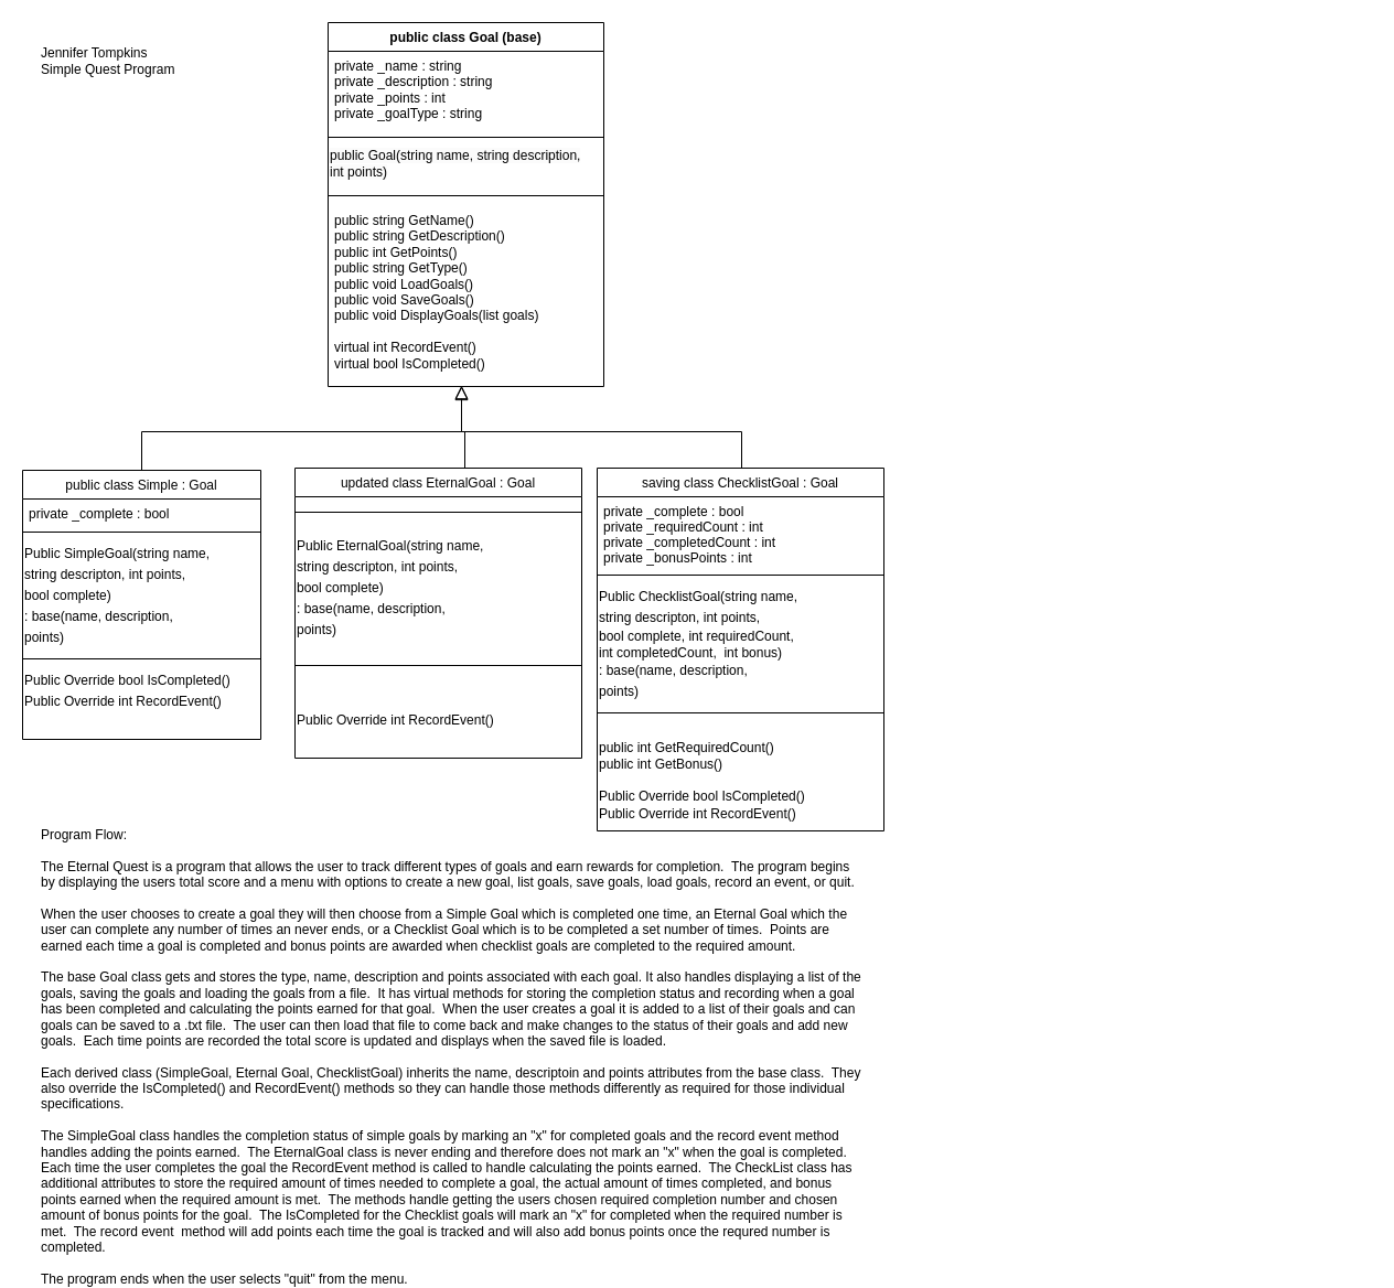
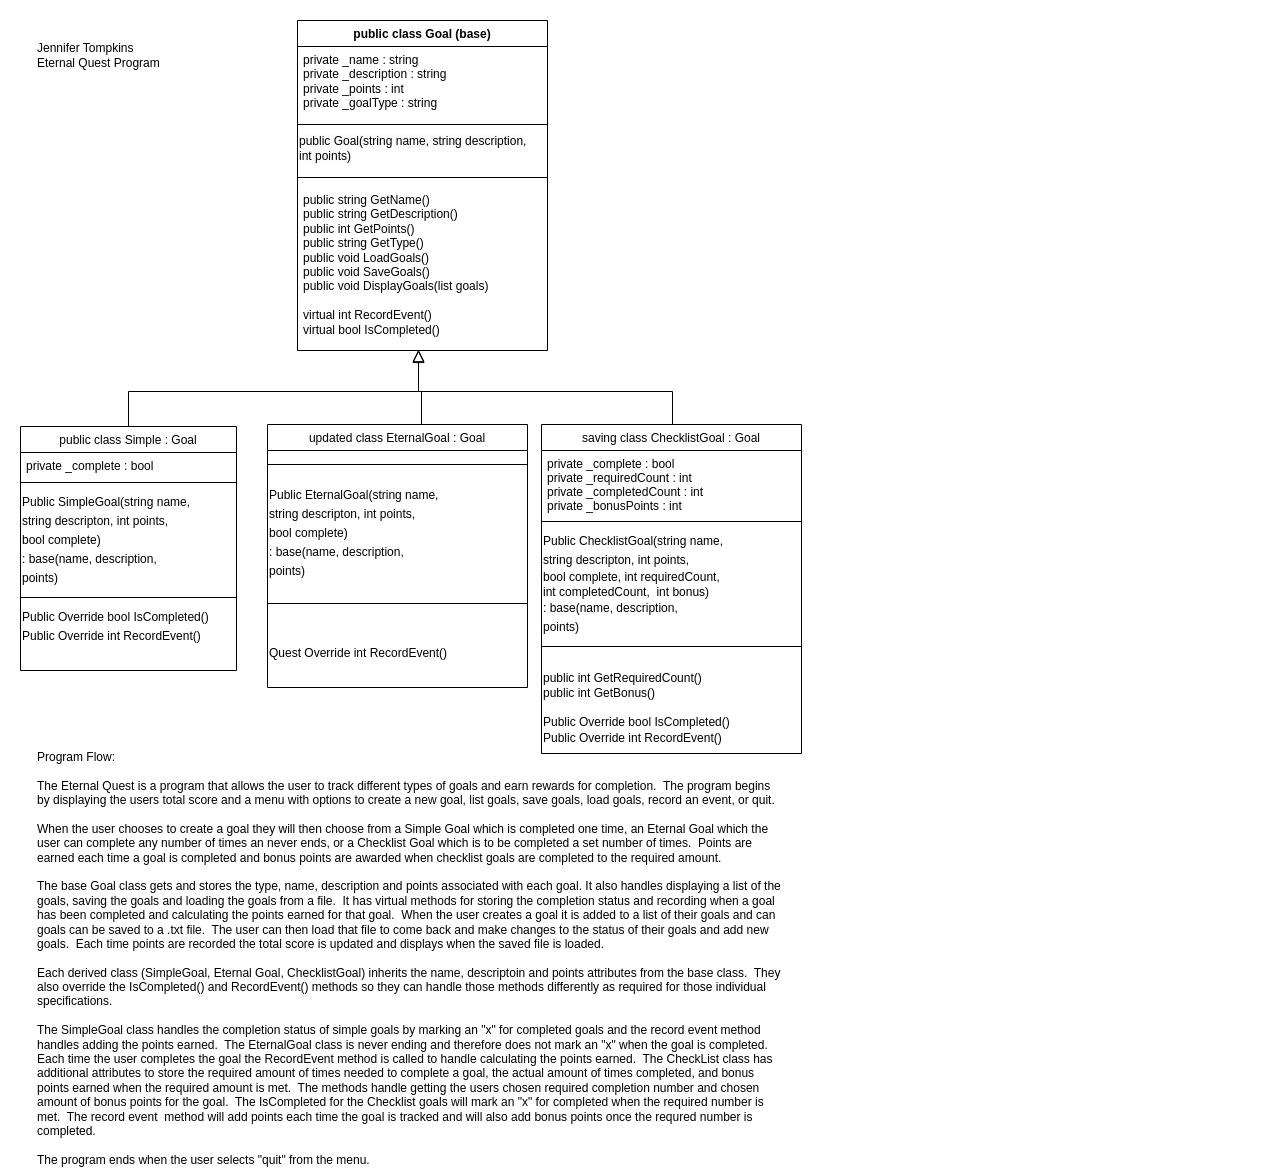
  <mxCell id="0" />
  <mxCell id="1" parent="0" />
  <mxCell id="2" value="public class Simple : Goal" style="swimlane;fontStyle=0;align=center;verticalAlign=top;childLayout=stackLayout;horizontal=1;startSize=26;horizontalStack=0;resizeParent=1;resizeLast=0;collapsible=1;marginBottom=0;rounded=0;shadow=0;strokeWidth=1;" parent="1" vertex="1"><mxGeometry x="20" y="426" width="216" height="244" as="geometry"><mxRectangle x="130" y="380" width="160" height="26" as="alternateBounds" /></mxGeometry></mxCell>
  <mxCell id="3" value="private _complete : bool" style="text;align=left;verticalAlign=top;spacingLeft=4;spacingRight=4;overflow=hidden;rotatable=0;points=[[0,0.5],[1,0.5]];portConstraint=eastwest;" parent="2" vertex="1"><mxGeometry y="26" width="216" height="26" as="geometry" /></mxCell>
  <mxCell id="4" value="" style="line;html=1;strokeWidth=1;align=left;verticalAlign=middle;spacingTop=-1;spacingLeft=3;spacingRight=3;rotatable=0;labelPosition=right;points=[];portConstraint=eastwest;" parent="2" vertex="1"><mxGeometry y="52" width="216" height="8" as="geometry" /></mxCell>
  <mxCell id="5" value="&lt;table style=&quot;border-collapse:&lt;br/&gt; collapse;width:174pt&quot; width=&quot;233&quot; cellspacing=&quot;0&quot; cellpadding=&quot;0&quot; border=&quot;0&quot;&gt; &lt;colgroup&gt;&lt;col style=&quot;mso-width-source:userset;mso-width-alt:7936;width:174pt&quot; width=&quot;233&quot;&gt;&lt;/colgroup&gt; &lt;tbody&gt;&lt;tr style=&quot;height:14.25pt&quot; height=&quot;19&quot;&gt;  &lt;td style=&quot;height:14.25pt;width:174pt&quot; width=&quot;233&quot; class=&quot;xl63&quot; height=&quot;19&quot;&gt;Public SimpleGoal(string name,&amp;nbsp;&lt;/td&gt; &lt;/tr&gt; &lt;tr style=&quot;height:14.25pt&quot; height=&quot;19&quot;&gt;  &lt;td style=&quot;height:14.25pt&quot; height=&quot;19&quot;&gt;string descripton, int points,&lt;/td&gt; &lt;/tr&gt; &lt;tr style=&quot;height:14.25pt&quot; height=&quot;19&quot;&gt;  &lt;td style=&quot;height:14.25pt&quot; height=&quot;19&quot;&gt;bool complete)&lt;/td&gt; &lt;/tr&gt; &lt;tr style=&quot;height:14.25pt&quot; height=&quot;19&quot;&gt;  &lt;td style=&quot;height:14.25pt&quot; height=&quot;19&quot;&gt;: base(name, description,&lt;/td&gt; &lt;/tr&gt; &lt;tr style=&quot;height:14.25pt&quot; height=&quot;19&quot;&gt;  &lt;td style=&quot;height:14.25pt&quot; height=&quot;19&quot;&gt;points)&lt;/td&gt; &lt;/tr&gt;&lt;/tbody&gt;&lt;/table&gt;" style="text;html=1;align=left;verticalAlign=middle;resizable=0;points=[];autosize=1;strokeColor=none;fillColor=none;" vertex="1" parent="2"><mxGeometry y="60" width="216" height="107" as="geometry" /></mxCell>
  <mxCell id="6" value="" style="line;strokeWidth=1;fillColor=none;align=left;verticalAlign=middle;spacingTop=-1;spacingLeft=3;spacingRight=3;rotatable=0;labelPosition=right;points=[];portConstraint=eastwest;strokeColor=inherit;" vertex="1" parent="2"><mxGeometry y="167" width="216" height="8" as="geometry" /></mxCell>
  <mxCell id="7" value="&lt;table style=&quot;border-collapse: collapse; width: 174pt;&quot; width=&quot;233&quot; cellspacing=&quot;0&quot; cellpadding=&quot;0&quot; border=&quot;0&quot;&gt; &lt;colgroup&gt;&lt;col style=&quot;mso-width-source:userset;mso-width-alt:7936;width:174pt&quot; width=&quot;233&quot;&gt;&lt;/colgroup&gt; &lt;tbody&gt;&lt;tr style=&quot;height:14.25pt&quot; height=&quot;19&quot;&gt;  &lt;td style=&quot;height:14.25pt;width:174pt&quot; width=&quot;233&quot; class=&quot;xl65&quot; height=&quot;19&quot;&gt;Public Override bool IsCompleted()&lt;/td&gt; &lt;/tr&gt; &lt;tr style=&quot;height:14.25pt&quot; height=&quot;19&quot;&gt;  &lt;td style=&quot;height:14.25pt&quot; class=&quot;xl65&quot; height=&quot;19&quot;&gt;Public Override int RecordEvent()&lt;/td&gt; &lt;/tr&gt; &lt;tr style=&quot;height:14.25pt&quot; height=&quot;19&quot;&gt;  &lt;td style=&quot;height:14.25pt&quot; height=&quot;19&quot;&gt;&lt;/td&gt;&lt;/tr&gt;&lt;/tbody&gt;&lt;/table&gt;" style="text;html=1;align=left;verticalAlign=middle;resizable=0;points=[];autosize=1;strokeColor=none;fillColor=none;" vertex="1" parent="2"><mxGeometry y="175" width="216" height="69" as="geometry" /></mxCell>
  <mxCell id="8" value="" style="endArrow=block;endSize=10;endFill=0;shadow=0;strokeWidth=1;rounded=0;edgeStyle=elbowEdgeStyle;elbow=vertical;" parent="1" source="2" edge="1"><mxGeometry width="160" relative="1" as="geometry"><mxPoint x="196" y="94" as="sourcePoint" /><mxPoint x="418" y="350" as="targetPoint" /><Array as="points"><mxPoint x="649" y="391" /><mxPoint x="789" y="391" /><mxPoint x="429" y="406" /><mxPoint x="429" y="406" /></Array></mxGeometry></mxCell>
  <mxCell id="9" value="public class Goal (base)" style="swimlane;fontStyle=1;align=center;verticalAlign=top;childLayout=stackLayout;horizontal=1;startSize=26;horizontalStack=0;resizeParent=1;resizeParentMax=0;resizeLast=0;collapsible=1;marginBottom=0;whiteSpace=wrap;html=1;" vertex="1" parent="1"><mxGeometry x="297" y="20" width="250" height="330" as="geometry" /></mxCell>
  <mxCell id="10" value="private _name : string&lt;br&gt;private _description : string&lt;br&gt;private _points : int&lt;br&gt;private _goalType : string" style="text;strokeColor=none;fillColor=none;align=left;verticalAlign=top;spacingLeft=4;spacingRight=4;overflow=hidden;rotatable=0;points=[[0,0.5],[1,0.5]];portConstraint=eastwest;whiteSpace=wrap;html=1;" vertex="1" parent="9"><mxGeometry y="26" width="250" height="74" as="geometry" /></mxCell>
  <mxCell id="11" value="" style="line;strokeWidth=1;fillColor=none;align=left;verticalAlign=middle;spacingTop=-1;spacingLeft=3;spacingRight=3;rotatable=0;labelPosition=right;points=[];portConstraint=eastwest;strokeColor=inherit;" vertex="1" parent="9"><mxGeometry y="100" width="250" height="8" as="geometry" /></mxCell>
  <mxCell id="12" value="&lt;span style=&quot;color: rgb(0, 0, 0); font-family: Helvetica; font-size: 12px; font-style: normal; font-variant-ligatures: normal; font-variant-caps: normal; font-weight: 400; letter-spacing: normal; orphans: 2; text-align: left; text-indent: 0px; text-transform: none; widows: 2; word-spacing: 0px; -webkit-text-stroke-width: 0px; background-color: rgb(251, 251, 251); text-decoration-thickness: initial; text-decoration-style: initial; text-decoration-color: initial; float: none; display: inline !important;&quot;&gt;public Goal(string name, string description,&lt;/span&gt;&lt;br style=&quot;border-color: var(--border-color); color: rgb(0, 0, 0); font-family: Helvetica; font-size: 12px; font-style: normal; font-variant-ligatures: normal; font-variant-caps: normal; font-weight: 400; letter-spacing: normal; orphans: 2; text-align: left; text-indent: 0px; text-transform: none; widows: 2; word-spacing: 0px; -webkit-text-stroke-width: 0px; background-color: rgb(251, 251, 251); text-decoration-thickness: initial; text-decoration-style: initial; text-decoration-color: initial;&quot;&gt;&lt;span style=&quot;color: rgb(0, 0, 0); font-family: Helvetica; font-size: 12px; font-style: normal; font-variant-ligatures: normal; font-variant-caps: normal; font-weight: 400; letter-spacing: normal; orphans: 2; text-align: left; text-indent: 0px; text-transform: none; widows: 2; word-spacing: 0px; -webkit-text-stroke-width: 0px; background-color: rgb(251, 251, 251); text-decoration-thickness: initial; text-decoration-style: initial; text-decoration-color: initial; float: none; display: inline !important;&quot;&gt;int points)&lt;/span&gt;" style="text;html=1;align=left;verticalAlign=middle;resizable=0;points=[];autosize=1;strokeColor=none;fillColor=none;" vertex="1" parent="9"><mxGeometry y="108" width="250" height="40" as="geometry" /></mxCell>
  <mxCell id="13" value="" style="line;strokeWidth=1;fillColor=none;align=left;verticalAlign=middle;spacingTop=-1;spacingLeft=3;spacingRight=3;rotatable=0;labelPosition=right;points=[];portConstraint=eastwest;strokeColor=inherit;" vertex="1" parent="9"><mxGeometry y="148" width="250" height="18" as="geometry" /></mxCell>
  <mxCell id="14" value="public string GetName()&lt;br&gt;public string GetDescription()&lt;br&gt;public int GetPoints()&lt;br&gt;public string GetType()&lt;br&gt;public void LoadGoals()&lt;br&gt;public void SaveGoals()&lt;br&gt;public void DisplayGoals(list goals)&lt;br&gt;&lt;br&gt;virtual int RecordEvent()&lt;br&gt;virtual bool IsCompleted()" style="text;strokeColor=none;fillColor=none;align=left;verticalAlign=top;spacingLeft=4;spacingRight=4;overflow=hidden;rotatable=0;points=[[0,0.5],[1,0.5]];portConstraint=eastwest;whiteSpace=wrap;html=1;" vertex="1" parent="9"><mxGeometry y="166" width="250" height="164" as="geometry" /></mxCell>
  <mxCell id="15" value="updated class EternalGoal : Goal" style="swimlane;fontStyle=0;align=center;verticalAlign=top;childLayout=stackLayout;horizontal=1;startSize=26;horizontalStack=0;resizeParent=1;resizeLast=0;collapsible=1;marginBottom=0;rounded=0;shadow=0;strokeWidth=1;" vertex="1" parent="1"><mxGeometry x="267" y="424" width="260" height="263" as="geometry"><mxRectangle x="130" y="380" width="160" height="26" as="alternateBounds" /></mxGeometry></mxCell>
  <mxCell id="16" value="" style="line;html=1;strokeWidth=1;align=left;verticalAlign=middle;spacingTop=-1;spacingLeft=3;spacingRight=3;rotatable=0;labelPosition=right;points=[];portConstraint=eastwest;" vertex="1" parent="15"><mxGeometry y="26" width="260" height="28" as="geometry" /></mxCell>
  <mxCell id="17" value="&lt;table style=&quot;border-collapse:&lt;br/&gt; collapse;width:174pt&quot; width=&quot;233&quot; cellspacing=&quot;0&quot; cellpadding=&quot;0&quot; border=&quot;0&quot;&gt; &lt;colgroup&gt;&lt;col style=&quot;mso-width-source:userset;mso-width-alt:7936;width:174pt&quot; width=&quot;233&quot;&gt;&lt;/colgroup&gt; &lt;tbody&gt;&lt;tr style=&quot;height:14.25pt&quot; height=&quot;19&quot;&gt;  &lt;td style=&quot;height:14.25pt;width:174pt&quot; width=&quot;233&quot; class=&quot;xl63&quot; height=&quot;19&quot;&gt;Public EternalGoal(string name,&amp;nbsp;&lt;/td&gt; &lt;/tr&gt; &lt;tr style=&quot;height:14.25pt&quot; height=&quot;19&quot;&gt;  &lt;td style=&quot;height:14.25pt&quot; height=&quot;19&quot;&gt;string descripton, int points,&lt;/td&gt; &lt;/tr&gt; &lt;tr style=&quot;height:14.25pt&quot; height=&quot;19&quot;&gt;  &lt;td style=&quot;height:14.25pt&quot; height=&quot;19&quot;&gt;bool complete)&lt;/td&gt; &lt;/tr&gt; &lt;tr style=&quot;height:14.25pt&quot; height=&quot;19&quot;&gt;  &lt;td style=&quot;height:14.25pt&quot; height=&quot;19&quot;&gt;: base(name, description,&lt;/td&gt; &lt;/tr&gt; &lt;tr style=&quot;height:14.25pt&quot; height=&quot;19&quot;&gt;  &lt;td style=&quot;height:14.25pt&quot; height=&quot;19&quot;&gt;points)&lt;/td&gt; &lt;/tr&gt;&lt;/tbody&gt;&lt;/table&gt;" style="text;html=1;align=left;verticalAlign=middle;resizable=0;points=[];autosize=1;strokeColor=none;fillColor=none;" vertex="1" parent="15"><mxGeometry y="54" width="260" height="110" as="geometry" /></mxCell>
  <mxCell id="18" value="" style="line;strokeWidth=1;fillColor=none;align=left;verticalAlign=middle;spacingTop=-1;spacingLeft=3;spacingRight=3;rotatable=0;labelPosition=right;points=[];portConstraint=eastwest;strokeColor=inherit;" vertex="1" parent="15"><mxGeometry y="164" width="260" height="30" as="geometry" /></mxCell>
- <mxCell id="19" value="&lt;table style=&quot;border-collapse: collapse; width: 174pt;&quot; width=&quot;233&quot; cellspacing=&quot;0&quot; cellpadding=&quot;0&quot; border=&quot;0&quot;&gt;&lt;colgroup&gt;&lt;col style=&quot;mso-width-source:userset;mso-width-alt:7936;width:174pt&quot; width=&quot;233&quot;&gt;&lt;/colgroup&gt;&lt;tbody&gt;&lt;tr style=&quot;height:14.25pt&quot; height=&quot;19&quot;&gt;&lt;td style=&quot;height:14.25pt;width:174pt&quot; width=&quot;233&quot; class=&quot;xl65&quot; height=&quot;19&quot;&gt;&lt;/td&gt;&lt;/tr&gt;&lt;tr style=&quot;height:14.25pt&quot; height=&quot;19&quot;&gt;&lt;td style=&quot;height:14.25pt&quot; class=&quot;xl65&quot; height=&quot;19&quot;&gt;Public Override int RecordEvent()&lt;/td&gt; &lt;/tr&gt; &lt;tr style=&quot;height:14.25pt&quot; height=&quot;19&quot;&gt;  &lt;td style=&quot;height:14.25pt&quot; height=&quot;19&quot;&gt;&lt;/td&gt;&lt;/tr&gt;&lt;/tbody&gt;&lt;/table&gt;" style="text;html=1;align=left;verticalAlign=middle;resizable=0;points=[];autosize=1;strokeColor=none;fillColor=none;" vertex="1" parent="15"><mxGeometry y="194" width="260" height="69" as="geometry" /></mxCell>
+ <mxCell id="19" value="&lt;table style=&quot;border-collapse: collapse; width: 174pt;&quot; width=&quot;233&quot; cellspacing=&quot;0&quot; cellpadding=&quot;0&quot; border=&quot;0&quot;&gt;&lt;colgroup&gt;&lt;col style=&quot;mso-width-source:userset;mso-width-alt:7936;width:174pt&quot; width=&quot;233&quot;&gt;&lt;/colgroup&gt;&lt;tbody&gt;&lt;tr style=&quot;height:14.25pt&quot; height=&quot;19&quot;&gt;&lt;td style=&quot;height:14.25pt;width:174pt&quot; width=&quot;233&quot; class=&quot;xl65&quot; height=&quot;19&quot;&gt;&lt;/td&gt;&lt;/tr&gt;&lt;tr style=&quot;height:14.25pt&quot; height=&quot;19&quot;&gt;&lt;td style=&quot;height:14.25pt&quot; class=&quot;xl65&quot; height=&quot;19&quot;&gt;Quest Override int RecordEvent()&lt;/td&gt; &lt;/tr&gt; &lt;tr style=&quot;height:14.25pt&quot; height=&quot;19&quot;&gt;  &lt;td style=&quot;height:14.25pt&quot; height=&quot;19&quot;&gt;&lt;/td&gt;&lt;/tr&gt;&lt;/tbody&gt;&lt;/table&gt;" style="text;html=1;align=left;verticalAlign=middle;resizable=0;points=[];autosize=1;strokeColor=none;fillColor=none;" vertex="1" parent="15"><mxGeometry y="194" width="260" height="69" as="geometry" /></mxCell>
  <mxCell id="20" value="saving class ChecklistGoal : Goal" style="swimlane;fontStyle=0;align=center;verticalAlign=top;childLayout=stackLayout;horizontal=1;startSize=26;horizontalStack=0;resizeParent=1;resizeLast=0;collapsible=1;marginBottom=0;rounded=0;shadow=0;strokeWidth=1;" vertex="1" parent="1"><mxGeometry x="541" y="424" width="260" height="329" as="geometry"><mxRectangle x="130" y="380" width="160" height="26" as="alternateBounds" /></mxGeometry></mxCell>
  <mxCell id="21" value="private _complete : bool&#10;private _requiredCount : int&#10;private _completedCount : int&#10;private _bonusPoints : int" style="text;align=left;verticalAlign=top;spacingLeft=4;spacingRight=4;overflow=hidden;rotatable=0;points=[[0,0.5],[1,0.5]];portConstraint=eastwest;" vertex="1" parent="20"><mxGeometry y="26" width="260" height="67" as="geometry" /></mxCell>
  <mxCell id="22" value="" style="line;html=1;strokeWidth=1;align=left;verticalAlign=middle;spacingTop=-1;spacingLeft=3;spacingRight=3;rotatable=0;labelPosition=right;points=[];portConstraint=eastwest;" vertex="1" parent="20"><mxGeometry y="93" width="260" height="8" as="geometry" /></mxCell>
  <mxCell id="23" value="&lt;table style=&quot;border-collapse:&lt;br/&gt; collapse;width:174pt&quot; width=&quot;233&quot; cellspacing=&quot;0&quot; cellpadding=&quot;0&quot; border=&quot;0&quot;&gt;&lt;colgroup&gt;&lt;col style=&quot;mso-width-source:userset;mso-width-alt:7936;width:174pt&quot; width=&quot;233&quot;&gt;&lt;/colgroup&gt;&lt;tbody&gt;&lt;tr style=&quot;height:14.25pt&quot; height=&quot;19&quot;&gt;&lt;td style=&quot;height:14.25pt;width:174pt&quot; width=&quot;233&quot; class=&quot;xl63&quot; height=&quot;19&quot;&gt;Public ChecklistGoal(string name,&amp;nbsp;&lt;/td&gt; &lt;/tr&gt; &lt;tr style=&quot;height:14.25pt&quot; height=&quot;19&quot;&gt;  &lt;td style=&quot;height:14.25pt&quot; height=&quot;19&quot;&gt;string descripton, int points,&lt;/td&gt; &lt;/tr&gt; &lt;tr style=&quot;height:14.25pt&quot; height=&quot;19&quot;&gt;  &lt;td style=&quot;height:14.25pt&quot; height=&quot;19&quot;&gt;bool complete, int requiredCount,&lt;br&gt;int completedCount,&amp;nbsp; int bonus)&lt;/td&gt; &lt;/tr&gt; &lt;tr style=&quot;height:14.25pt&quot; height=&quot;19&quot;&gt;  &lt;td style=&quot;height:14.25pt&quot; height=&quot;19&quot;&gt;: base(name, description,&lt;/td&gt; &lt;/tr&gt; &lt;tr style=&quot;height:14.25pt&quot; height=&quot;19&quot;&gt;  &lt;td style=&quot;height:14.25pt&quot; height=&quot;19&quot;&gt;points)&lt;/td&gt; &lt;/tr&gt;&lt;/tbody&gt;&lt;/table&gt;" style="text;html=1;align=left;verticalAlign=middle;resizable=0;points=[];autosize=1;strokeColor=none;fillColor=none;" vertex="1" parent="20"><mxGeometry y="101" width="260" height="117" as="geometry" /></mxCell>
  <mxCell id="24" value="" style="line;strokeWidth=1;fillColor=none;align=left;verticalAlign=middle;spacingTop=-1;spacingLeft=3;spacingRight=3;rotatable=0;labelPosition=right;points=[];portConstraint=eastwest;strokeColor=inherit;" vertex="1" parent="20"><mxGeometry y="218" width="260" height="8" as="geometry" /></mxCell>
  <mxCell id="25" value="&lt;br&gt;&lt;table style=&quot;border-collapse: collapse; width: 174pt;&quot; width=&quot;233&quot; cellspacing=&quot;0&quot; cellpadding=&quot;0&quot; border=&quot;0&quot;&gt; &lt;colgroup&gt;&lt;col style=&quot;mso-width-source:userset;mso-width-alt:7936;width:174pt&quot; width=&quot;233&quot;&gt;&lt;/colgroup&gt; &lt;tbody&gt;&lt;tr style=&quot;height:14.25pt&quot; height=&quot;19&quot;&gt;  &lt;td style=&quot;height:14.25pt;width:174pt&quot; width=&quot;233&quot; class=&quot;xl65&quot; height=&quot;19&quot;&gt;public int GetRequiredCount()&lt;br&gt;public int GetBonus()&lt;br&gt;&lt;br&gt;Public Override bool IsCompleted()&lt;/td&gt; &lt;/tr&gt; &lt;tr style=&quot;height:14.25pt&quot; height=&quot;19&quot;&gt;  &lt;td style=&quot;height:14.25pt&quot; class=&quot;xl65&quot; height=&quot;19&quot;&gt;Public Override int RecordEvent()&lt;/td&gt;&lt;/tr&gt;&lt;/tbody&gt;&lt;/table&gt;" style="text;html=1;align=left;verticalAlign=middle;resizable=0;points=[];autosize=1;strokeColor=none;fillColor=none;" vertex="1" parent="20"><mxGeometry y="226" width="260" height="103" as="geometry" /></mxCell>
  <mxCell id="26" value="" style="endArrow=block;endSize=10;endFill=0;shadow=0;strokeWidth=1;rounded=0;edgeStyle=elbowEdgeStyle;elbow=vertical;exitX=0.5;exitY=0;exitDx=0;exitDy=0;" edge="1" parent="1"><mxGeometry width="160" relative="1" as="geometry"><mxPoint x="672" y="424" as="sourcePoint" /><mxPoint x="418" y="349" as="targetPoint" /><Array as="points"><mxPoint x="650" y="391" /><mxPoint x="882" y="376" /><mxPoint x="1242" y="361" /><mxPoint x="852" y="351" /></Array></mxGeometry></mxCell>
  <mxCell id="27" value="" style="endArrow=none;html=1;rounded=0;" edge="1" parent="1"><mxGeometry width="50" height="50" relative="1" as="geometry"><mxPoint x="421" y="424" as="sourcePoint" /><mxPoint x="421" y="391" as="targetPoint" /></mxGeometry></mxCell>
- <mxCell id="28" value="Jennifer Tompkins&lt;br&gt;Simple Quest Program" style="text;html=1;strokeColor=none;fillColor=none;align=left;verticalAlign=middle;whiteSpace=wrap;rounded=0;" vertex="1" parent="1"><mxGeometry x="35" y="28" width="204" height="54" as="geometry" /></mxCell>
+ <mxCell id="28" value="Jennifer Tompkins&lt;br&gt;Eternal Quest Program" style="text;html=1;strokeColor=none;fillColor=none;align=left;verticalAlign=middle;whiteSpace=wrap;rounded=0;" vertex="1" parent="1"><mxGeometry x="35" y="28" width="204" height="54" as="geometry" /></mxCell>
  <mxCell id="29" value="Program Flow:&lt;br style=&quot;font-size: 12px;&quot;&gt;&lt;br style=&quot;font-size: 12px;&quot;&gt;The Eternal Quest is a program that allows the user to track different types of goals and earn rewards for completion.&amp;nbsp; The program begins by displaying the users total score and a menu with options to create a new goal, list goals, save goals, load goals, record an event, or quit.&lt;br style=&quot;font-size: 12px;&quot;&gt;&lt;br style=&quot;font-size: 12px;&quot;&gt;When the user chooses to create a goal they will then choose from a Simple Goal which is completed one time, an Eternal Goal which the user can complete any number of times an never ends, or a Checklist Goal which is to be completed a set number of times.&amp;nbsp; Points are earned each time a goal is completed and bonus points are awarded when checklist goals are completed to the required amount.&lt;br style=&quot;font-size: 12px;&quot;&gt;&lt;br style=&quot;font-size: 12px;&quot;&gt;The base Goal class gets and stores the type, name, description and points associated with each goal. It also handles displaying a list of the goals, saving the goals and loading the goals from a file.&amp;nbsp; It has virtual methods for storing the completion status and recording when a goal has been completed and calculating the points earned for that goal.&amp;nbsp; When the user creates a goal it is added to a list of their goals and can goals can be saved to a .txt file.&amp;nbsp; The user can then load that file to come back and make changes to the status of their goals and add new goals.&amp;nbsp; Each time points are recorded the total score is updated and displays when the saved file is loaded.&lt;br style=&quot;font-size: 12px;&quot;&gt;&lt;br style=&quot;font-size: 12px;&quot;&gt;Each derived class (SimpleGoal, Eternal Goal, ChecklistGoal) inherits the name, descriptoin and points attributes from the base class.&amp;nbsp; They also override the IsCompleted() and RecordEvent() methods so they can handle those methods differently as required for those individual specifications.&lt;br style=&quot;font-size: 12px;&quot;&gt;&lt;br style=&quot;font-size: 12px;&quot;&gt;The SimpleGoal class handles the completion status of simple goals by marking an &quot;x&quot; for completed goals and the record event method handles adding the points earned.&amp;nbsp; The EternalGoal class is never ending and therefore does not mark an &quot;x&quot; when the goal is completed.&amp;nbsp; Each time the user completes the goal the RecordEvent method is called to handle calculating the points earned.&amp;nbsp; The CheckList class has additional attributes to store the required amount of times needed to complete a goal, the actual amount of times completed, and bonus points earned when the required amount is met.&amp;nbsp; The methods handle getting the users chosen required completion number and chosen amount of bonus points for the goal.&amp;nbsp; The IsCompleted for the Checklist goals will mark an &quot;x&quot; for completed when the required number is met.&amp;nbsp; The record event&amp;nbsp; method will add points each time the goal is tracked and will also add bonus points once the requred number is completed.&lt;br style=&quot;font-size: 12px;&quot;&gt;&lt;br style=&quot;font-size: 12px;&quot;&gt;The program ends when the user selects &quot;quit&quot; from the menu." style="text;html=1;strokeColor=none;fillColor=none;align=left;verticalAlign=middle;whiteSpace=wrap;rounded=0;fontSize=12;" vertex="1" parent="1"><mxGeometry x="35" y="818" width="751" height="280" as="geometry" /></mxCell>
